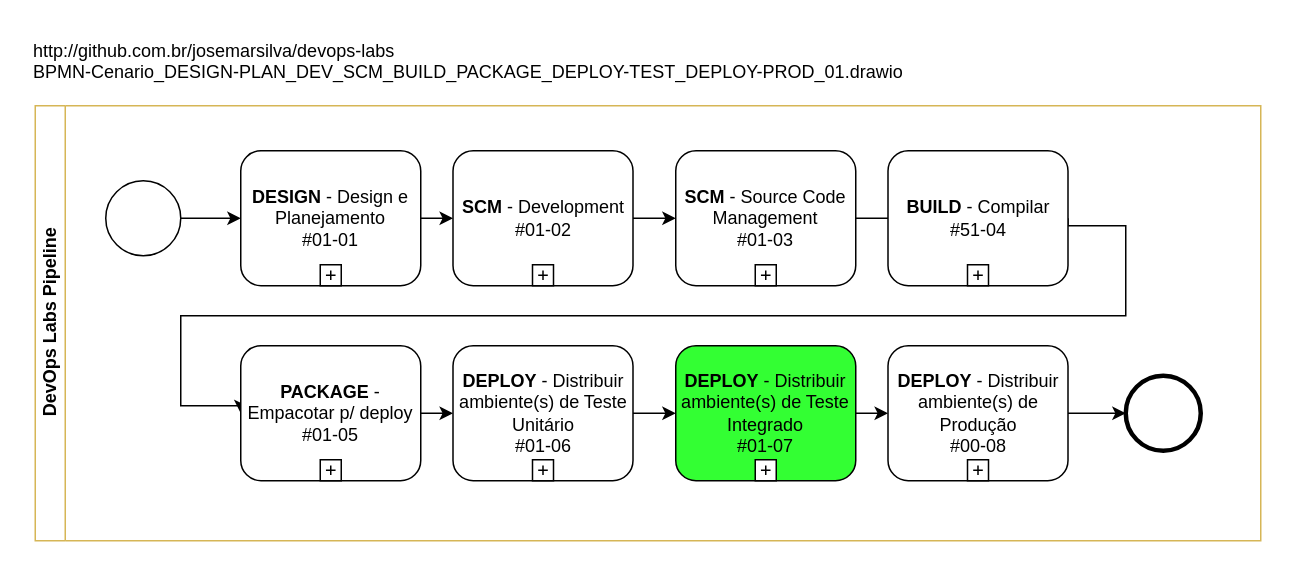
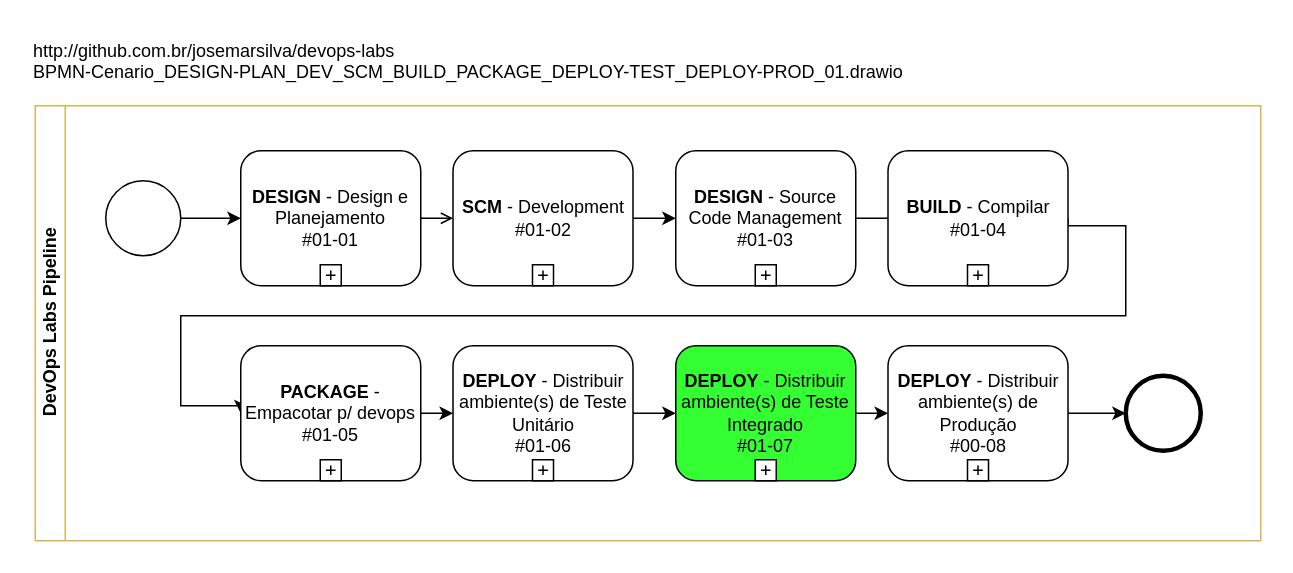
  <mxCell id="0" />
  <mxCell id="1" parent="0" />
  <mxCell id="2" value="DevOps Labs Pipeline" style="swimlane;html=1;horizontal=0;startSize=20;fillColor=none;strokeColor=#d6b656;" parent="1" vertex="1"><mxGeometry x="23" y="70" width="817" height="290" as="geometry" /></mxCell>
  <mxCell id="3" style="edgeStyle=orthogonalEdgeStyle;rounded=0;orthogonalLoop=1;jettySize=auto;html=1;exitX=1;exitY=0.5;exitDx=0;exitDy=0;" parent="2" source="4" target="6" edge="1"><mxGeometry relative="1" as="geometry"><mxPoint x="107" y="80" as="sourcePoint" /></mxGeometry></mxCell>
  <mxCell id="4" value="" style="shape=mxgraph.bpmn.shape;html=1;verticalLabelPosition=bottom;labelBackgroundColor=#ffffff;verticalAlign=top;align=center;perimeter=ellipsePerimeter;outlineConnect=0;outline=standard;symbol=general;" parent="2" vertex="1"><mxGeometry x="47" y="50" width="50" height="50" as="geometry" /></mxCell>
- <mxCell id="5" style="edgeStyle=orthogonalEdgeStyle;rounded=0;orthogonalLoop=1;jettySize=auto;html=1;" parent="2" source="6" target="9" edge="1"><mxGeometry relative="1" as="geometry" /></mxCell>
+ <mxCell id="5" style="edgeStyle=orthogonalEdgeStyle;rounded=0;orthogonalLoop=1;jettySize=auto;html=1;endArrow=open;" parent="2" source="6" target="9" edge="1"><mxGeometry relative="1" as="geometry" /></mxCell>
  <mxCell id="6" value="&lt;b&gt;DESIGN&lt;/b&gt; - Design e Planejamento&lt;br&gt;#01-01" style="html=1;whiteSpace=wrap;rounded=1;fillColor=#FFFFFF;" parent="2" vertex="1"><mxGeometry x="137" y="30" width="120" height="90" as="geometry" /></mxCell>
  <mxCell id="7" value="" style="html=1;shape=plus;outlineConnect=0;" parent="6" vertex="1"><mxGeometry x="0.5" y="1" width="14" height="14" relative="1" as="geometry"><mxPoint x="-7" y="-14" as="offset" /></mxGeometry></mxCell>
  <mxCell id="8" style="edgeStyle=orthogonalEdgeStyle;rounded=0;orthogonalLoop=1;jettySize=auto;html=1;" parent="2" source="9" target="11" edge="1"><mxGeometry relative="1" as="geometry" /></mxCell>
  <mxCell id="9" value="&lt;b&gt;SCM&lt;/b&gt; - Development&lt;br&gt;#01-02" style="html=1;whiteSpace=wrap;rounded=1;fillColor=#FFFFFF;" parent="2" vertex="1"><mxGeometry x="278.5" y="30" width="120" height="90" as="geometry" /></mxCell>
  <mxCell id="10" value="" style="html=1;shape=plus;outlineConnect=0;" parent="9" vertex="1"><mxGeometry x="0.5" y="1" width="14" height="14" relative="1" as="geometry"><mxPoint x="-7" y="-14" as="offset" /></mxGeometry></mxCell>
- <mxCell id="11" value="&lt;b&gt;SCM&lt;/b&gt; - Source Code Management&lt;br&gt;#01-03" style="html=1;whiteSpace=wrap;rounded=1;fillColor=#FFFFFF;" parent="2" vertex="1"><mxGeometry x="427" y="30" width="120" height="90" as="geometry" /></mxCell>
+ <mxCell id="11" value="&lt;b&gt;DESIGN&lt;/b&gt; - Source Code Management&lt;br&gt;#01-03" style="html=1;whiteSpace=wrap;rounded=1;fillColor=#FFFFFF;" parent="2" vertex="1"><mxGeometry x="427" y="30" width="120" height="90" as="geometry" /></mxCell>
  <mxCell id="12" value="" style="html=1;shape=plus;outlineConnect=0;" parent="11" vertex="1"><mxGeometry x="0.5" y="1" width="14" height="14" relative="1" as="geometry"><mxPoint x="-7" y="-14" as="offset" /></mxGeometry></mxCell>
  <mxCell id="13" style="edgeStyle=orthogonalEdgeStyle;rounded=0;orthogonalLoop=1;jettySize=auto;html=1;entryX=0;entryY=0.5;entryDx=0;entryDy=0;exitX=1;exitY=0.5;exitDx=0;exitDy=0;" parent="2" source="14" target="17" edge="1"><mxGeometry relative="1" as="geometry"><Array as="points"><mxPoint x="727" y="80" /><mxPoint x="727" y="140" /><mxPoint x="97" y="140" /><mxPoint x="97" y="200" /></Array></mxGeometry></mxCell>
- <mxCell id="14" value="&lt;b&gt;BUILD&lt;/b&gt; - Compilar&lt;br&gt;#51-04" style="html=1;whiteSpace=wrap;rounded=1;fillColor=#FFFFFF;" parent="2" vertex="1"><mxGeometry x="568.5" y="30" width="120" height="90" as="geometry" /></mxCell>
+ <mxCell id="14" value="&lt;b&gt;BUILD&lt;/b&gt; - Compilar&lt;br&gt;#01-04" style="html=1;whiteSpace=wrap;rounded=1;fillColor=#FFFFFF;" parent="2" vertex="1"><mxGeometry x="568.5" y="30" width="120" height="90" as="geometry" /></mxCell>
  <mxCell id="15" value="" style="html=1;shape=plus;outlineConnect=0;" parent="14" vertex="1"><mxGeometry x="0.5" y="1" width="14" height="14" relative="1" as="geometry"><mxPoint x="-7" y="-14" as="offset" /></mxGeometry></mxCell>
  <mxCell id="16" style="edgeStyle=orthogonalEdgeStyle;rounded=0;orthogonalLoop=1;jettySize=auto;html=1;endArrow=none;" parent="2" source="11" target="14" edge="1"><mxGeometry relative="1" as="geometry" /></mxCell>
- <mxCell id="17" value="&lt;b&gt;PACKAGE&lt;/b&gt; - &lt;br&gt;Empacotar p/ deploy&lt;br&gt;#01-05" style="html=1;whiteSpace=wrap;rounded=1;fillColor=#FFFFFF;" parent="2" vertex="1"><mxGeometry x="137" y="160" width="120" height="90" as="geometry" /></mxCell>
+ <mxCell id="17" value="&lt;b&gt;PACKAGE&lt;/b&gt; - &lt;br&gt;Empacotar p/ devops&lt;br&gt;#01-05" style="html=1;whiteSpace=wrap;rounded=1;fillColor=#FFFFFF;" parent="2" vertex="1"><mxGeometry x="137" y="160" width="120" height="90" as="geometry" /></mxCell>
  <mxCell id="18" value="" style="html=1;shape=plus;outlineConnect=0;" parent="17" vertex="1"><mxGeometry x="0.5" y="1" width="14" height="14" relative="1" as="geometry"><mxPoint x="-7" y="-14" as="offset" /></mxGeometry></mxCell>
  <mxCell id="19" value="&lt;b&gt;DEPLOY&lt;/b&gt;&amp;nbsp;- Distribuir ambiente(s) de Teste Unitário&lt;br&gt;#01-06" style="html=1;whiteSpace=wrap;rounded=1;fillColor=#FFFFFF;" parent="2" vertex="1"><mxGeometry x="278.5" y="160" width="120" height="90" as="geometry" /></mxCell>
  <mxCell id="20" value="" style="html=1;shape=plus;outlineConnect=0;" parent="19" vertex="1"><mxGeometry x="0.5" y="1" width="14" height="14" relative="1" as="geometry"><mxPoint x="-7" y="-14" as="offset" /></mxGeometry></mxCell>
  <mxCell id="21" style="edgeStyle=orthogonalEdgeStyle;rounded=0;orthogonalLoop=1;jettySize=auto;html=1;" parent="2" source="17" target="19" edge="1"><mxGeometry relative="1" as="geometry" /></mxCell>
  <mxCell id="22" value="&lt;b&gt;DEPLOY&lt;/b&gt;&amp;nbsp;- Distribuir ambiente(s) de Teste Integrado&lt;br&gt;#01-07" style="html=1;whiteSpace=wrap;rounded=1;fillColor=#33FF33;" parent="2" vertex="1"><mxGeometry x="427" y="160" width="120" height="90" as="geometry" /></mxCell>
  <mxCell id="23" value="" style="html=1;shape=plus;outlineConnect=0;" parent="22" vertex="1"><mxGeometry x="0.5" y="1" width="14" height="14" relative="1" as="geometry"><mxPoint x="-7" y="-14" as="offset" /></mxGeometry></mxCell>
  <mxCell id="24" style="edgeStyle=orthogonalEdgeStyle;rounded=0;orthogonalLoop=1;jettySize=auto;html=1;" parent="2" source="19" target="22" edge="1"><mxGeometry relative="1" as="geometry" /></mxCell>
  <mxCell id="25" style="edgeStyle=orthogonalEdgeStyle;rounded=0;orthogonalLoop=1;jettySize=auto;html=1;" parent="2" source="26" target="29" edge="1"><mxGeometry relative="1" as="geometry"><mxPoint x="737" y="200" as="targetPoint" /></mxGeometry></mxCell>
  <mxCell id="26" value="&lt;b&gt;DEPLOY&lt;/b&gt;&amp;nbsp;- Distribuir ambiente(s) de Produção&lt;br&gt;#00-08" style="html=1;whiteSpace=wrap;rounded=1;fillColor=#FFFFFF;" parent="2" vertex="1"><mxGeometry x="568.5" y="160" width="120" height="90" as="geometry" /></mxCell>
  <mxCell id="27" value="" style="html=1;shape=plus;outlineConnect=0;" parent="26" vertex="1"><mxGeometry x="0.5" y="1" width="14" height="14" relative="1" as="geometry"><mxPoint x="-7" y="-14" as="offset" /></mxGeometry></mxCell>
  <mxCell id="28" style="edgeStyle=orthogonalEdgeStyle;rounded=0;orthogonalLoop=1;jettySize=auto;html=1;" parent="2" source="22" target="26" edge="1"><mxGeometry relative="1" as="geometry" /></mxCell>
  <mxCell id="29" value="" style="shape=mxgraph.bpmn.shape;html=1;verticalLabelPosition=bottom;labelBackgroundColor=#ffffff;verticalAlign=top;align=center;perimeter=ellipsePerimeter;outlineConnect=0;outline=end;symbol=general;" parent="2" vertex="1"><mxGeometry x="727" y="180" width="50" height="50" as="geometry" /></mxCell>
  <mxCell id="30" value="&lt;div style=&quot;text-align: left&quot;&gt;http://github.com.br/josemarsilva/devops-labs&lt;/div&gt;BPMN-Cenario_DESIGN-PLAN_DEV_SCM_BUILD_PACKAGE_DEPLOY-TEST_DEPLOY-PROD_01.drawio" style="text;html=1;resizable=0;autosize=1;align=left;verticalAlign=top;points=[];fillColor=none;strokeColor=none;rounded=0;" parent="1" vertex="1"><mxGeometry y="20" width="600" height="30" as="geometry" x="20" /></mxCell>
